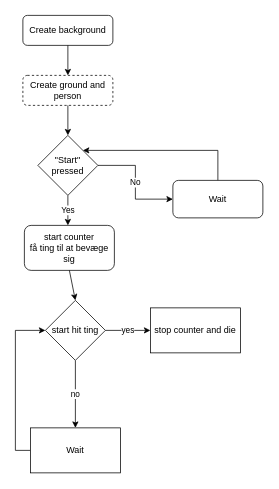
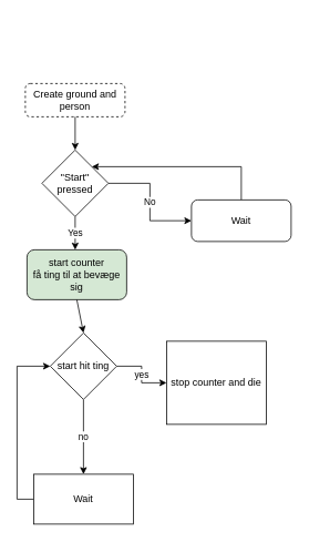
  <mxCell id="0" />
  <mxCell id="1" parent="0" />
- <mxCell id="2" value="Create background" style="rounded=1;whiteSpace=wrap;html=1;fontSize=12;glass=0;strokeWidth=1;shadow=0;" parent="1" vertex="1"><mxGeometry x="30" y="20" width="120" height="40" as="geometry" /></mxCell>
  <mxCell id="3" value="Create ground and person" style="rounded=1;whiteSpace=wrap;html=1;dashed=1;" vertex="1" parent="1"><mxGeometry x="30" y="100" width="120" height="40" as="geometry" /></mxCell>
- <mxCell id="4" value="" style="endArrow=classic;html=1;rounded=0;exitX=0.5;exitY=1;exitDx=0;exitDy=0;entryX=0.5;entryY=0;entryDx=0;entryDy=0;" edge="1" parent="1" source="2" target="3"><mxGeometry width="50" height="50" relative="1" as="geometry"><mxPoint x="260" y="260" as="sourcePoint" /><mxPoint x="310" y="210" as="targetPoint" /></mxGeometry></mxCell>
  <mxCell id="5" value="No" style="edgeStyle=orthogonalEdgeStyle;rounded=0;orthogonalLoop=1;jettySize=auto;html=1;exitX=1;exitY=0.5;exitDx=0;exitDy=0;entryX=0;entryY=0.5;entryDx=0;entryDy=0;" edge="1" parent="1" source="7" target="11"><mxGeometry relative="1" as="geometry" /></mxCell>
  <mxCell id="6" value="Yes" style="edgeStyle=orthogonalEdgeStyle;rounded=0;orthogonalLoop=1;jettySize=auto;html=1;exitX=0.5;exitY=1;exitDx=0;exitDy=0;" edge="1" parent="1" source="7"><mxGeometry relative="1" as="geometry"><mxPoint x="90" y="300" as="targetPoint" /></mxGeometry></mxCell>
  <mxCell id="7" value="&quot;Start&quot; pressed" style="rhombus;whiteSpace=wrap;html=1;" vertex="1" parent="1"><mxGeometry x="50" y="180" width="80" height="80" as="geometry" /></mxCell>
  <mxCell id="8" value="" style="endArrow=classic;html=1;rounded=0;entryX=0.5;entryY=0;entryDx=0;entryDy=0;" edge="1" parent="1" source="3" target="7"><mxGeometry width="50" height="50" relative="1" as="geometry"><mxPoint x="-80" y="340" as="sourcePoint" /><mxPoint x="110" y="140" as="targetPoint" /></mxGeometry></mxCell>
  <mxCell id="9" style="edgeStyle=orthogonalEdgeStyle;rounded=0;orthogonalLoop=1;jettySize=auto;html=1;exitX=0.5;exitY=1;exitDx=0;exitDy=0;" edge="1" parent="1"><mxGeometry relative="1" as="geometry"><mxPoint x="284" y="320" as="sourcePoint" /><mxPoint x="284" y="320" as="targetPoint" /></mxGeometry></mxCell>
  <mxCell id="10" style="edgeStyle=orthogonalEdgeStyle;rounded=0;orthogonalLoop=1;jettySize=auto;html=1;exitX=0.5;exitY=0;exitDx=0;exitDy=0;entryX=1;entryY=0;entryDx=0;entryDy=0;" edge="1" parent="1" source="11" target="7"><mxGeometry relative="1" as="geometry" /></mxCell>
  <mxCell id="11" value="Wait" style="rounded=1;whiteSpace=wrap;html=1;" vertex="1" parent="1"><mxGeometry x="230" y="240" width="120" height="50" as="geometry" /></mxCell>
- <mxCell id="12" value="&lt;div&gt;start counter&lt;/div&gt;&lt;div&gt;få ting til at bevæge sig&lt;/div&gt;" style="rounded=1;whiteSpace=wrap;html=1;" vertex="1" parent="1"><mxGeometry x="32" y="300" width="120" height="60" as="geometry" /></mxCell>
+ <mxCell id="12" value="&lt;div&gt;start counter&lt;/div&gt;&lt;div&gt;få ting til at bevæge sig&lt;/div&gt;" style="rounded=1;whiteSpace=wrap;html=1;fillColor=#d5e8d4;" vertex="1" parent="1"><mxGeometry x="32" y="300" width="120" height="60" as="geometry" /></mxCell>
  <mxCell id="13" value="yes" style="edgeStyle=orthogonalEdgeStyle;rounded=0;orthogonalLoop=1;jettySize=auto;html=1;" edge="1" parent="1" source="15" target="17"><mxGeometry relative="1" as="geometry" /></mxCell>
  <mxCell id="14" value="no" style="edgeStyle=orthogonalEdgeStyle;rounded=0;orthogonalLoop=1;jettySize=auto;html=1;" edge="1" parent="1" source="15" target="19"><mxGeometry relative="1" as="geometry" /></mxCell>
  <mxCell id="15" value="start hit ting" style="rhombus;whiteSpace=wrap;html=1;" vertex="1" parent="1"><mxGeometry x="60" y="400" width="80" height="80" as="geometry" /></mxCell>
  <mxCell id="16" value="" style="endArrow=classic;html=1;rounded=0;exitX=0.5;exitY=1;exitDx=0;exitDy=0;entryX=0.5;entryY=0;entryDx=0;entryDy=0;" edge="1" parent="1" source="12" target="15"><mxGeometry width="50" height="50" relative="1" as="geometry"><mxPoint x="260" y="260" as="sourcePoint" /><mxPoint x="310" y="210" as="targetPoint" /></mxGeometry></mxCell>
- <mxCell id="17" value="stop counter and die" style="whiteSpace=wrap;html=1;" vertex="1" parent="1"><mxGeometry x="200" y="410" width="120" height="60" as="geometry" /></mxCell>
+ <mxCell id="17" value="stop counter and die" style="whiteSpace=wrap;html=1;" vertex="1" parent="1"><mxGeometry x="200" y="410" width="120" height="100" as="geometry" /></mxCell>
  <mxCell id="18" style="edgeStyle=orthogonalEdgeStyle;rounded=0;orthogonalLoop=1;jettySize=auto;html=1;entryX=0;entryY=0.5;entryDx=0;entryDy=0;" edge="1" parent="1" source="19" target="15"><mxGeometry relative="1" as="geometry"><Array as="points"><mxPoint x="20" y="600" /><mxPoint x="20" y="440" /></Array></mxGeometry></mxCell>
  <mxCell id="19" value="Wait" style="whiteSpace=wrap;html=1;" vertex="1" parent="1"><mxGeometry x="40" y="570" width="120" height="60" as="geometry" /></mxCell>
